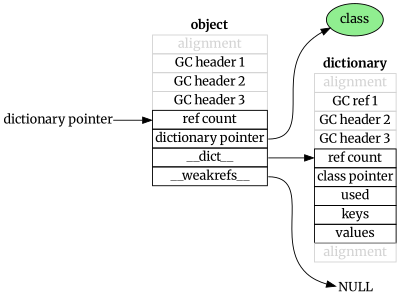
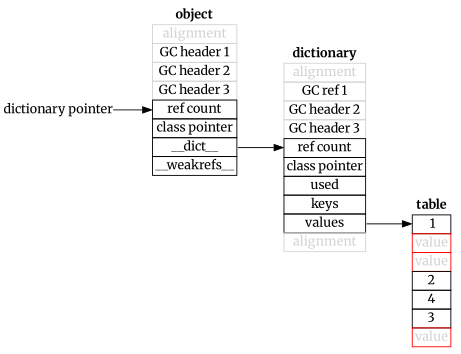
  digraph {
    fontname=Merriweather
    rankdir=LR
    node [fontname=Merriweather shape=none]
    edge [fontname=Merriweather headport=p0]
-   n1 [label=" NULL" shape=plain]
-   n2 [fillcolor=lightgreen label=class style=filled shape=""]
-   n3 [label=<<table border="0" cellspacing="0">                     <tr><td><b>object</b></td></tr>                     <tr><td border="1" color = "lightgrey" ><font color = "lightgray">alignment</font></td></tr>                     <tr><td border="1" color = "lightgrey" >GC header 1</td></tr>                     <tr><td border="1" color = "lightgrey" >GC header 2</td></tr>                     <tr><td border="1" color = "lightgrey" >GC header 3</td></tr>                     <tr><td port="p0" border="1">ref count</td></tr>                     <tr><td port="cls" border="1">dictionary pointer</td></tr>                     <tr><td port="dict" border="1">__dict__</td></tr>                     <tr><td port="weak" border="1">__weakrefs__</td></tr>                 </table>>]
+   n3 [label=<<table border="0" cellspacing="0">                     <tr><td><b>object</b></td></tr>                     <tr><td border="1" color = "lightgrey" ><font color = "lightgray">alignment</font></td></tr>                     <tr><td border="1" color = "lightgrey" >GC header 1</td></tr>                     <tr><td border="1" color = "lightgrey" >GC header 2</td></tr>                     <tr><td border="1" color = "lightgrey" >GC header 3</td></tr>                     <tr><td port="p0" border="1">ref count</td></tr>                     <tr><td port="cls" border="1">class pointer</td></tr>                     <tr><td port="dict" border="1">__dict__</td></tr>                     <tr><td port="weak" border="1">__weakrefs__</td></tr>                 </table>>]
    n4 [label=<<table border="0" cellspacing="0">                     <tr><td><b>dictionary</b></td></tr>                     <tr><td border="1" color = "lightgrey" ><font color = "lightgray">alignment</font></td></tr>                     <tr><td border="1" color = "lightgrey" >GC ref 1</td></tr>                     <tr><td border="1" color = "lightgrey" >GC header 2</td></tr>                     <tr><td border="1" color = "lightgrey" >GC header 3</td></tr>                     <tr><td port="p0" border="1">ref count</td></tr>                     <tr><td port="cls" border="1">class pointer</td></tr>                     <tr><td border="1">used</td></tr>                     <tr><td port="keys" border="1">keys</td></tr>                     <tr><td port="values" border="1">values</td></tr>                     <tr><td border="1" color = "lightgrey" ><font color = "lightgray">alignment</font></td></tr>                 </table>>]
+   n5 [label=<<table border="0" cellspacing="0">                     <tr><td><b>table</b></td></tr>                     <tr><td port="p0" border="1">     1    </td></tr>                     <tr><td border="1" color = "red"><font color = "lightgray">value</font></td></tr>                     <tr><td border="1" color = "red"><font color = "lightgray">value</font></td></tr>                     <tr><td border="1"> 2 </td></tr>                     <tr><td border="1"> 4 </td></tr>                     <tr><td border="1"> 3 </td></tr>                     <tr><td border="1" color = "red"><font color = "lightgray">value</font></td></tr>                  </table>>]
    n6 [label="dictionary pointer" shape=plain]
-   n3 -> n1 [tailport=weak headport=""]
-   n3 -> n2 [tailport=cls headport=""]
    n3 -> n4 [tailport=dict]
+   n4 -> n5 [tailport=values]
    n6 -> n3
  }
